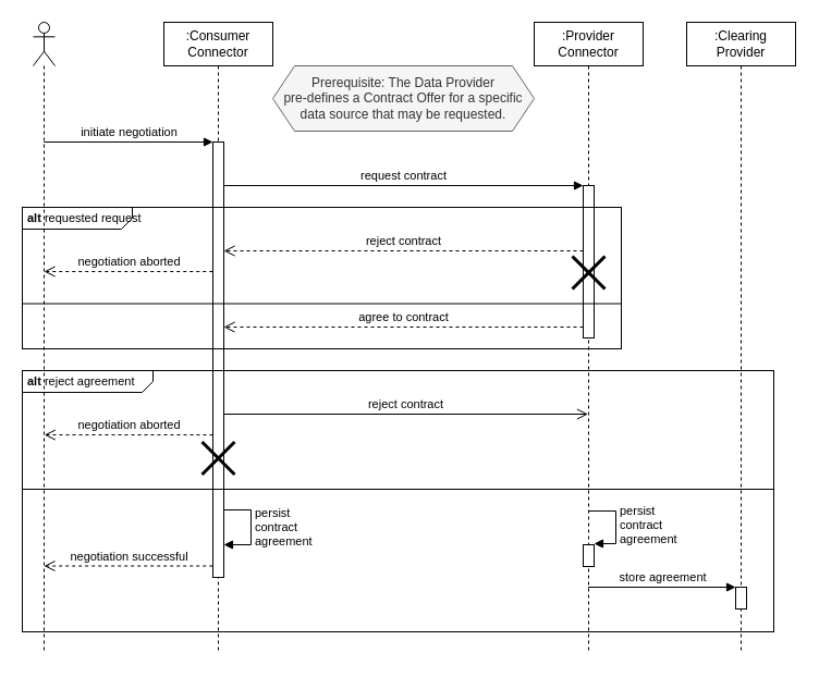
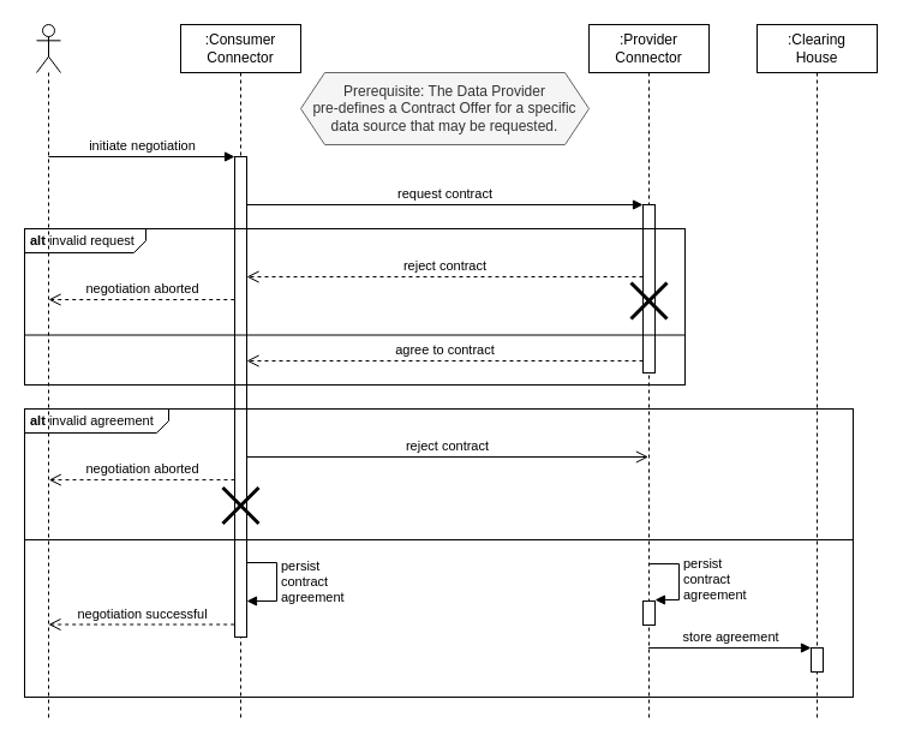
  <mxCell id="0" />
  <mxCell id="1" parent="0" />
  <mxCell id="2" value="" style="shape=umlLifeline;participant=umlActor;perimeter=lifelinePerimeter;whiteSpace=wrap;html=1;container=1;collapsible=0;recursiveResize=0;verticalAlign=top;spacingTop=36;outlineConnect=0;" vertex="1" parent="1"><mxGeometry x="30" y="20" width="20" height="580" as="geometry" /></mxCell>
  <mxCell id="3" value=":Consumer&lt;br&gt;Connector" style="shape=umlLifeline;perimeter=lifelinePerimeter;whiteSpace=wrap;html=1;container=1;collapsible=0;recursiveResize=0;outlineConnect=0;" vertex="1" parent="1"><mxGeometry x="150" y="20" width="100" height="580" as="geometry" /></mxCell>
  <mxCell id="4" value="" style="html=1;points=[];perimeter=orthogonalPerimeter;" vertex="1" parent="3"><mxGeometry x="45" y="110" width="10" height="400" as="geometry" /></mxCell>
- <mxCell id="5" value="&lt;p style=&quot;margin: 4px 0px 0px 5px ; text-align: left ; font-size: 11px&quot;&gt;&lt;b&gt;alt&amp;nbsp;&lt;/b&gt;reject agreement&lt;br&gt;&lt;/p&gt;" style="html=1;shape=mxgraph.sysml.package;overflow=fill;labelX=120.14;align=left;spacingLeft=5;verticalAlign=top;spacingTop=-3;gradientColor=none;fillColor=none;fontSize=11;" vertex="1" parent="3"><mxGeometry x="-130" y="320" width="690" height="240" as="geometry" /></mxCell>
+ <mxCell id="5" value="&lt;p style=&quot;margin: 4px 0px 0px 5px ; text-align: left ; font-size: 11px&quot;&gt;&lt;b&gt;alt&amp;nbsp;&lt;/b&gt;invalid agreement&lt;br&gt;&lt;/p&gt;" style="html=1;shape=mxgraph.sysml.package;overflow=fill;labelX=120.14;align=left;spacingLeft=5;verticalAlign=top;spacingTop=-3;gradientColor=none;fillColor=none;fontSize=11;" vertex="1" parent="3"><mxGeometry x="-130" y="320" width="690" height="240" as="geometry" /></mxCell>
  <mxCell id="6" value="" style="shape=umlDestroy;whiteSpace=wrap;html=1;strokeWidth=3;fontSize=11;fillColor=#FFFFFF;gradientColor=none;" vertex="1" parent="3"><mxGeometry x="35" y="385.5" width="30" height="30" as="geometry" /></mxCell>
  <mxCell id="7" value="persist&lt;br&gt;contract&lt;br&gt;agreement" style="edgeStyle=orthogonalEdgeStyle;html=1;align=left;spacingLeft=2;endArrow=block;rounded=0;fontSize=11;" edge="1" parent="3"><mxGeometry relative="1" as="geometry"><mxPoint x="55.03" y="448" as="sourcePoint" /><Array as="points"><mxPoint x="80" y="448" /><mxPoint x="80" y="480" /><mxPoint x="55" y="480" /></Array><mxPoint x="55" y="480" as="targetPoint" /></mxGeometry></mxCell>
  <mxCell id="8" value="negotiation aborted" style="html=1;verticalAlign=bottom;endArrow=open;dashed=1;endSize=8;rounded=0;exitX=-0.031;exitY=0.975;exitDx=0;exitDy=0;exitPerimeter=0;" edge="1" parent="3"><mxGeometry relative="1" as="geometry"><mxPoint x="-109.761" y="379.08" as="targetPoint" /><mxPoint x="45.0" y="379.08" as="sourcePoint" /></mxGeometry></mxCell>
  <mxCell id="9" value="" style="endArrow=none;html=1;rounded=0;exitX=0;exitY=0.5;exitDx=0;exitDy=0;exitPerimeter=0;entryX=1;entryY=0.5;entryDx=0;entryDy=0;entryPerimeter=0;" edge="1" parent="3"><mxGeometry width="50" height="50" relative="1" as="geometry"><mxPoint x="-130" y="429" as="sourcePoint" /><mxPoint x="560" y="429" as="targetPoint" /></mxGeometry></mxCell>
  <mxCell id="10" value=":Provider&lt;br&gt;Connector" style="shape=umlLifeline;perimeter=lifelinePerimeter;whiteSpace=wrap;html=1;container=1;collapsible=0;recursiveResize=0;outlineConnect=0;" vertex="1" parent="1"><mxGeometry x="490" y="20" width="100" height="580" as="geometry" /></mxCell>
  <mxCell id="11" value="" style="html=1;points=[];perimeter=orthogonalPerimeter;" vertex="1" parent="10"><mxGeometry x="45" y="150" width="10" height="140" as="geometry" /></mxCell>
  <mxCell id="12" value="" style="html=1;points=[];perimeter=orthogonalPerimeter;fontSize=11;fillColor=#FFFFFF;gradientColor=none;" vertex="1" parent="10"><mxGeometry x="45" y="480" width="10" height="20" as="geometry" /></mxCell>
  <mxCell id="13" value="persist &lt;br&gt;contract &lt;br&gt;agreement" style="edgeStyle=orthogonalEdgeStyle;html=1;align=left;spacingLeft=2;endArrow=block;rounded=0;entryX=1;entryY=0;fontSize=11;" edge="1" parent="10"><mxGeometry relative="1" as="geometry"><mxPoint x="50" y="449" as="sourcePoint" /><Array as="points"><mxPoint x="75" y="449" /></Array><mxPoint x="55" y="479" as="targetPoint" /></mxGeometry></mxCell>
  <mxCell id="14" value="Prerequisite: The Data Provider &lt;br&gt;pre-defines a Contract Offer for a specific data source that may be requested." style="shape=hexagon;perimeter=hexagonPerimeter2;whiteSpace=wrap;html=1;fixedSize=1;fillColor=#f5f5f5;fontColor=#333333;strokeColor=#666666;" vertex="1" parent="1"><mxGeometry x="250" y="60" width="240" height="60" as="geometry" /></mxCell>
  <mxCell id="15" value="initiate negotiation" style="html=1;verticalAlign=bottom;endArrow=block;entryX=0;entryY=0;rounded=0;" edge="1" target="4" parent="1"><mxGeometry relative="1" as="geometry"><mxPoint x="39.929" y="130" as="sourcePoint" /></mxGeometry></mxCell>
  <mxCell id="16" value="negotiation successful" style="html=1;verticalAlign=bottom;endArrow=open;dashed=1;endSize=8;rounded=0;exitX=-0.031;exitY=0.975;exitDx=0;exitDy=0;exitPerimeter=0;" edge="1" parent="1"><mxGeometry relative="1" as="geometry"><mxPoint x="39.929" y="519.5" as="targetPoint" /><mxPoint x="194.69" y="519.5" as="sourcePoint" /></mxGeometry></mxCell>
  <mxCell id="17" value="request contract" style="html=1;verticalAlign=bottom;endArrow=block;entryX=0;entryY=0;rounded=0;" edge="1" target="11" parent="1" source="4"><mxGeometry relative="1" as="geometry"><mxPoint x="210" y="170" as="sourcePoint" /></mxGeometry></mxCell>
- <mxCell id="18" value="&lt;p style=&quot;margin: 4px 0px 0px 5px ; text-align: left ; font-size: 11px&quot;&gt;&lt;b&gt;alt&amp;nbsp;&lt;/b&gt;requested request&lt;/p&gt;" style="html=1;shape=mxgraph.sysml.package;overflow=fill;labelX=101.14;align=left;spacingLeft=5;verticalAlign=top;spacingTop=-3;gradientColor=none;fillColor=none;fontSize=11;" vertex="1" parent="1"><mxGeometry x="20" y="190" width="550" height="130" as="geometry" /></mxCell>
+ <mxCell id="18" value="&lt;p style=&quot;margin: 4px 0px 0px 5px ; text-align: left ; font-size: 11px&quot;&gt;&lt;b&gt;alt&amp;nbsp;&lt;/b&gt;invalid request&lt;/p&gt;" style="html=1;shape=mxgraph.sysml.package;overflow=fill;labelX=101.14;align=left;spacingLeft=5;verticalAlign=top;spacingTop=-3;gradientColor=none;fillColor=none;fontSize=11;" vertex="1" parent="1"><mxGeometry x="20" y="190" width="550" height="130" as="geometry" /></mxCell>
  <mxCell id="19" value="" style="endArrow=none;html=1;rounded=0;exitX=0;exitY=0.75;exitDx=0;exitDy=0;exitPerimeter=0;entryX=1;entryY=0.75;entryDx=0;entryDy=0;entryPerimeter=0;" edge="1" parent="1"><mxGeometry width="50" height="50" relative="1" as="geometry"><mxPoint x="20" y="278.5" as="sourcePoint" /><mxPoint x="570" y="278.5" as="targetPoint" /></mxGeometry></mxCell>
  <mxCell id="20" value="agree to contract" style="html=1;verticalAlign=bottom;endArrow=open;dashed=1;endSize=8;exitX=0;exitY=0.95;rounded=0;" edge="1" parent="1"><mxGeometry relative="1" as="geometry"><mxPoint x="205" y="300" as="targetPoint" /><mxPoint x="535" y="300" as="sourcePoint" /></mxGeometry></mxCell>
  <mxCell id="21" value="reject contract" style="html=1;verticalAlign=bottom;endArrow=open;dashed=1;endSize=8;rounded=0;fontSize=11;" edge="1" parent="1" target="4"><mxGeometry relative="1" as="geometry"><mxPoint x="535" y="230" as="sourcePoint" /><mxPoint x="455" y="230" as="targetPoint" /></mxGeometry></mxCell>
  <mxCell id="22" value="" style="shape=umlDestroy;whiteSpace=wrap;html=1;strokeWidth=3;fontSize=11;fillColor=#FFFFFF;gradientColor=none;" vertex="1" parent="1"><mxGeometry x="525" y="235" width="30" height="30" as="geometry" /></mxCell>
  <mxCell id="23" value="reject contract" style="html=1;verticalAlign=bottom;endArrow=open;endSize=8;rounded=0;fontSize=11;" edge="1" parent="1"><mxGeometry relative="1" as="geometry"><mxPoint x="205" y="380" as="sourcePoint" /><mxPoint x="539.5" y="380" as="targetPoint" /></mxGeometry></mxCell>
- <mxCell id="24" value=":Clearing&lt;br&gt;Provider" style="shape=umlLifeline;perimeter=lifelinePerimeter;whiteSpace=wrap;html=1;container=1;collapsible=0;recursiveResize=0;outlineConnect=0;" vertex="1" parent="1"><mxGeometry x="630" y="20" width="100" height="580" as="geometry" /></mxCell>
+ <mxCell id="24" value=":Clearing&lt;br&gt;House" style="shape=umlLifeline;perimeter=lifelinePerimeter;whiteSpace=wrap;html=1;container=1;collapsible=0;recursiveResize=0;outlineConnect=0;" vertex="1" parent="1"><mxGeometry x="630" y="20" width="100" height="580" as="geometry" /></mxCell>
  <mxCell id="25" value="" style="html=1;points=[];perimeter=orthogonalPerimeter;fontSize=11;fillColor=#FFFFFF;gradientColor=none;" vertex="1" parent="24"><mxGeometry x="45" y="519" width="10" height="20" as="geometry" /></mxCell>
  <mxCell id="26" value="store agreement" style="html=1;verticalAlign=bottom;endArrow=block;entryX=0;entryY=0;rounded=0;fontSize=11;" edge="1" target="25" parent="1" source="10"><mxGeometry relative="1" as="geometry"><mxPoint x="550" y="539" as="sourcePoint" /></mxGeometry></mxCell>
  <mxCell id="27" value="negotiation aborted" style="html=1;verticalAlign=bottom;endArrow=open;dashed=1;endSize=8;rounded=0;exitX=-0.031;exitY=0.975;exitDx=0;exitDy=0;exitPerimeter=0;" edge="1" parent="1"><mxGeometry relative="1" as="geometry"><mxPoint x="39.999" y="249" as="targetPoint" /><mxPoint x="194.76" y="249" as="sourcePoint" /></mxGeometry></mxCell>
